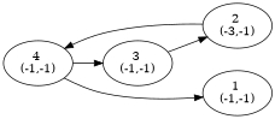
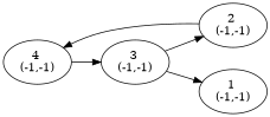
  digraph {
    rankdir=LR
    n1 [label="1 \n(-1,-1)"]
-   n2 [label="2 \n(-3,-1)"]
+   n2 [label="2 \n(-1,-1)"]
    n3 [label="4 \n(-1,-1)"]
    n4 [label="3 \n(-1,-1)"]
    n2 -> n3
    n3 -> n4
-   n3 -> n1
+   n4 -> n1
    n4 -> n2
  }
